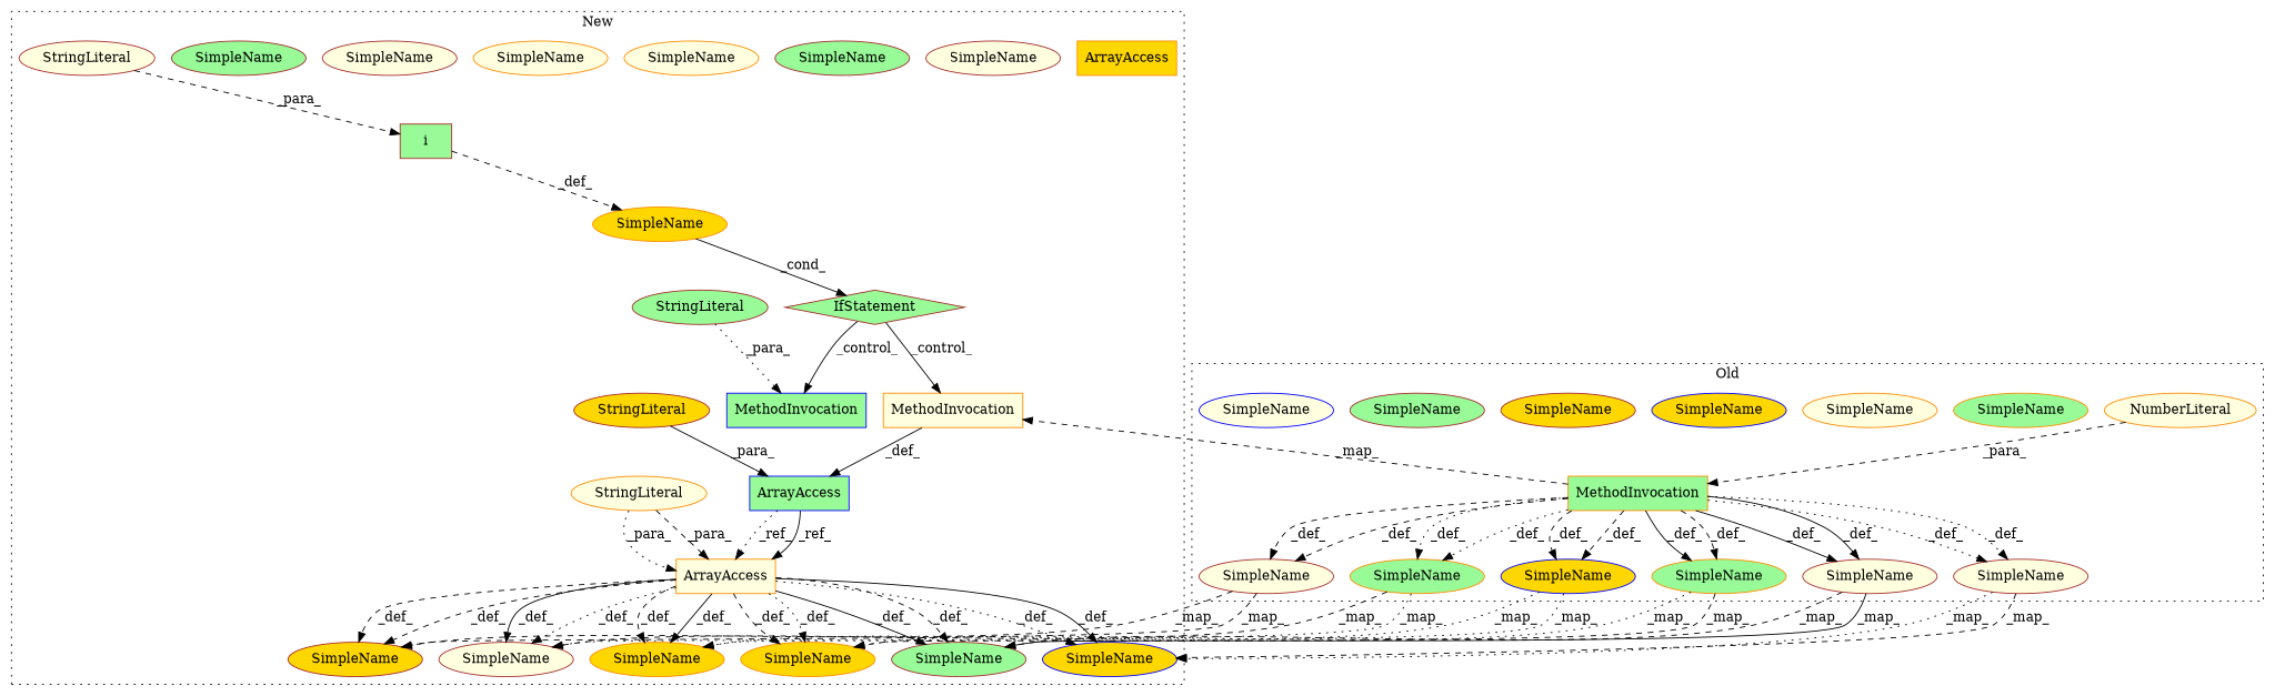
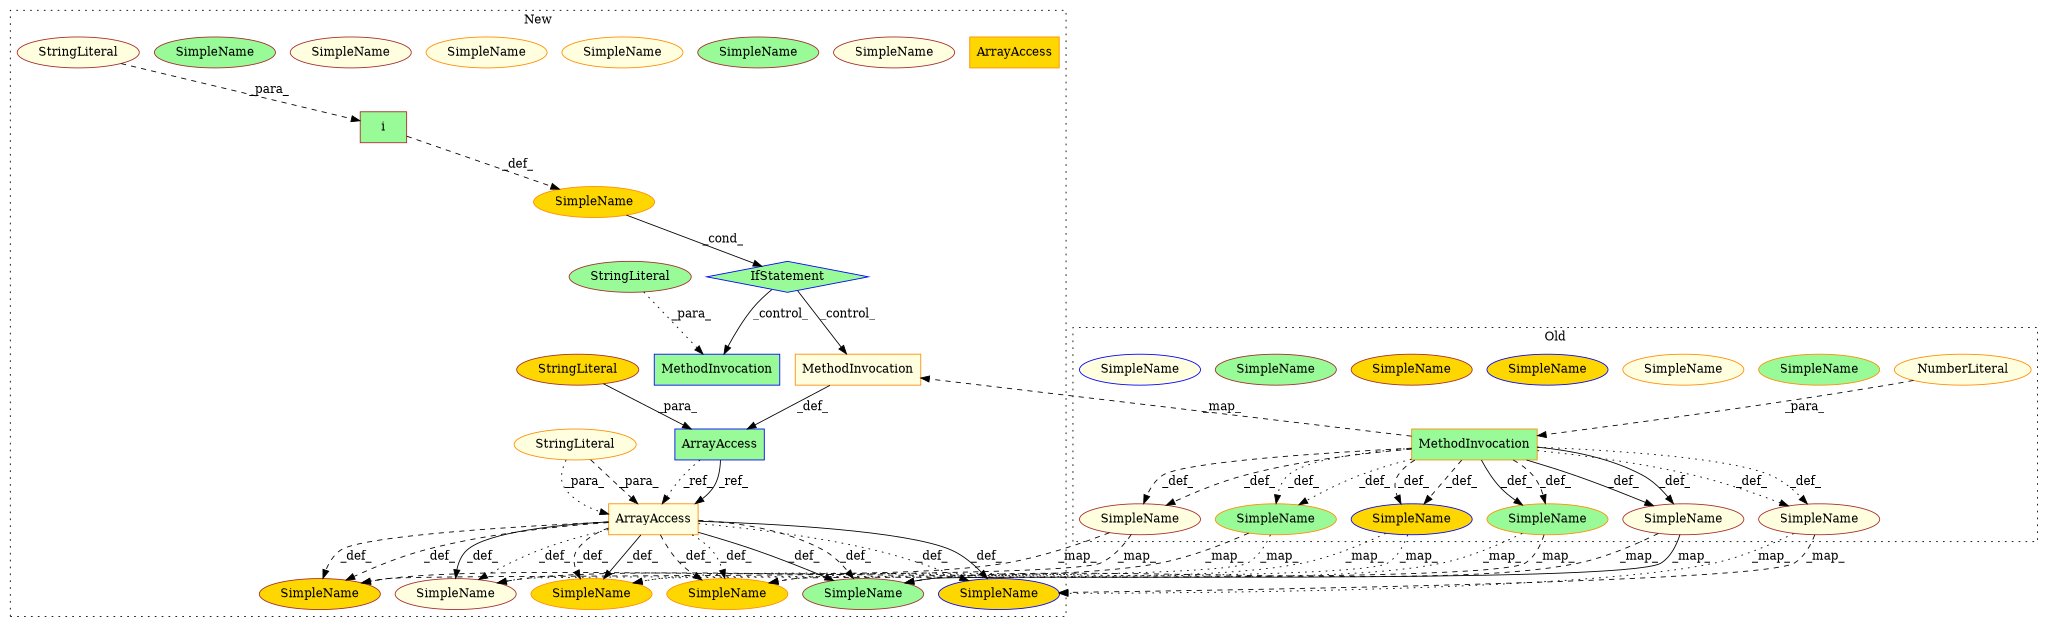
  digraph {
    node [a=42 l=17 s=12347 shape=ellipse style=filled fillcolor=lightyellow color=brown]
    edge [style=dashed]
    n1 [a=32 l="4,1" label=MethodInvocation s="10503,10528" shape=box fillcolor=palegreen color=darkorange]
    n2 [a=34 l=2 label=NumberLiteral s=10526 color=darkorange]
    n3 [l=15 label=SimpleName fillcolor=palegreen color=darkorange]
    n4 [l=11 label=SimpleName s=12623 color=darkorange]
    n5 [label=SimpleName s=12278 fillcolor=gold color=blue]
    n6 [label=SimpleName s=13694 fillcolor=gold]
    n7 [l=13 label=SimpleName s=11867 fillcolor=palegreen]
    n8 [l=13 label=SimpleName s=11867]
    n9 [label=SimpleName s=12278 fillcolor=palegreen color=darkorange]
    n10 [l=16 label=SimpleName s=12432 color=blue]
    n11 [l=16 label=SimpleName s=12432 fillcolor=gold color=blue]
    n12 [l=11 label=SimpleName s=12623 fillcolor=palegreen color=darkorange]
    n13 [label=SimpleName s=13694]
    n14 [l=15 label=SimpleName]
    n15 [a=2 l="12,1" label=ArrayAccess s="10743,10770" shape=box fillcolor=gold color=darkorange]
    n16 [a=2 l="12,1" label=ArrayAccess s="10602,10629" shape=box fillcolor=palegreen color=blue]
    n17 [a=2 l="12,1" label=ArrayAccess s="10743,10770" shape=box color=darkorange]
-   n18 [a=25 l="8,2" label=IfStatement s="10465,10506" shape=diamond fillcolor=palegreen]
+   n18 [a=25 l="8,2" label=IfStatement s="10465,10506" shape=diamond fillcolor=palegreen color=blue]
    n19 [a=32 l="4,1" label=MethodInvocation s="10643,10665" shape=box color=darkorange]
    n20 [a=32 l="5,1" label=MethodInvocation s="10516,10593" shape=box fillcolor=palegreen color=blue]
    n21 [l=11 label=SimpleName s=12701 fillcolor=gold color=darkorange]
    n22 [l=16 label=SimpleName s=12510 fillcolor=gold color=darkorange]
    n23 [label=SimpleName s=13772 fillcolor=palegreen]
    n24 [l=13 label=SimpleName s=11945 fillcolor=gold]
    n25 [l=15 label=SimpleName s=12425]
    n26 [label=SimpleName s=12356 fillcolor=palegreen]
    n27 [l=13 label=SimpleName s=11945 color=darkorange]
    n28 [l=15 label=SimpleName s=12425 fillcolor=gold color=blue]
    n29 [label=SimpleName s=13772 color=darkorange]
    n30 [label=SimpleName s=12356]
    n31 [label=SimpleName fillcolor=gold color=darkorange l="" s=""]
    n32 [l=16 label=SimpleName s=12510]
    n33 [l=11 label=SimpleName s=12701 fillcolor=palegreen]
    n34 [a=45 l=72 label=StringLiteral s=10521 fillcolor=palegreen]
    n35 [a=45 l=15 label=StringLiteral s=10614 fillcolor=gold]
    n36 [a=45 l=18 label=StringLiteral s=10473]
    n37 [a=45 l=15 label=StringLiteral s=10755 color=darkorange]
    n38 [a=105 l=33 label=i s=10473 shape=box fillcolor=palegreen]
    subgraph cluster_1 {
      label=Old
      style=dotted
      n1
      n2
      n3
      n4
      n5
      n6
      n7
      n8
      n9
      n10
      n11
      n12
      n13
      n14
    }
    subgraph cluster_2 {
      label=New
      style=dotted
      n15
      n16
      n17
      n18
      n19
      n20
      n21
      n22
      n23
      n24
      n25
      n26
      n27
      n28
      n29
      n30
      n31
      n32
      n33
      n34
      n35
      n36
      n37
      n38
    }
    n1 -> n8 [label=_def_]
    n1 -> n8 [label=_def_]
    n1 -> n9 [label=_def_ style=dotted]
    n1 -> n9 [label=_def_ style=dotted]
    n1 -> n11 [label=_def_]
    n1 -> n11 [label=_def_]
    n1 -> n12 [label=_def_ style=solid]
    n1 -> n12 [label=_def_]
    n1 -> n13 [label=_def_ style=solid]
    n1 -> n13 [label=_def_ style=solid]
    n1 -> n14 [label=_def_ style=dotted]
    n1 -> n14 [label=_def_ style=dotted]
    n1 -> n19 [label=_map_]
    n2 -> n1 [label=_para_]
    n8 -> n24 [label=_map_]
    n8 -> n24 [label=_map_]
    n9 -> n30 [label=_map_]
    n9 -> n30 [label=_map_ style=dotted]
    n11 -> n22 [label=_map_ style=dotted]
    n11 -> n22 [label=_map_ style=dotted]
    n12 -> n21 [label=_map_ style=dotted]
    n12 -> n21 [label=_map_]
    n13 -> n23 [label=_map_]
    n13 -> n23 [label=_map_ style=solid]
    n14 -> n28 [label=_map_ style=dotted]
    n14 -> n28 [label=_map_]
    n16 -> n17 [label=_ref_ style=dotted]
    n16 -> n17 [label=_ref_ style=solid]
    n17 -> n21 [label=_def_]
    n17 -> n21 [label=_def_ style=dotted]
    n17 -> n22 [label=_def_]
    n17 -> n22 [label=_def_ style=solid]
    n17 -> n23 [label=_def_ style=solid]
    n17 -> n23 [label=_def_]
    n17 -> n24 [label=_def_]
    n17 -> n24 [label=_def_]
    n17 -> n28 [label=_def_ style=dotted]
    n17 -> n28 [label=_def_ style=solid]
    n17 -> n30 [label=_def_ style=solid]
    n17 -> n30 [label=_def_ style=dotted]
    n18 -> n19 [label=_control_ style=solid]
    n18 -> n20 [label=_control_ style=solid]
    n19 -> n16 [label=_def_ style=solid]
    n31 -> n18 [label=_cond_ style=solid]
    n34 -> n20 [label=_para_ style=dotted]
    n35 -> n16 [label=_para_ style=solid]
    n36 -> n38 [label=_para_]
    n37 -> n17 [label=_para_ style=dotted]
    n37 -> n17 [label=_para_]
    n38 -> n31 [label=_def_]
  }
